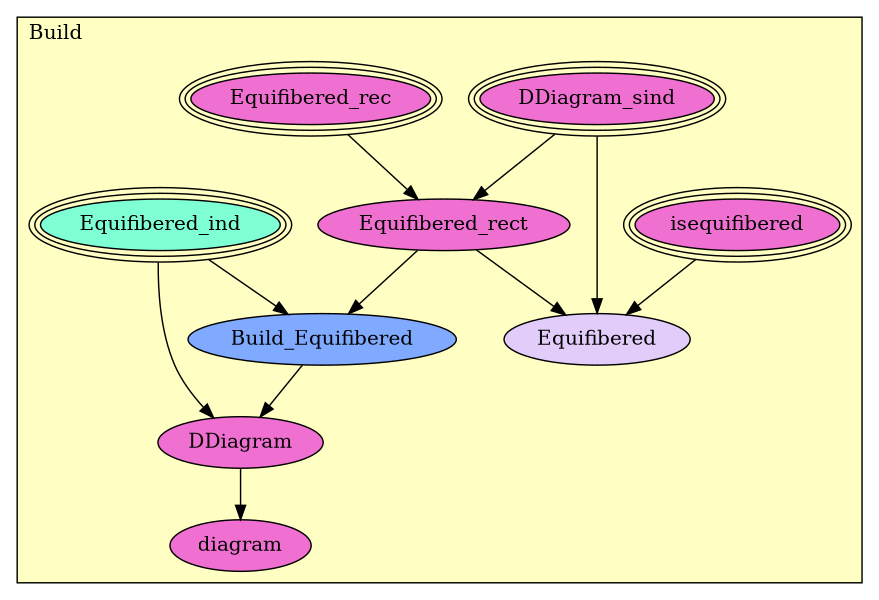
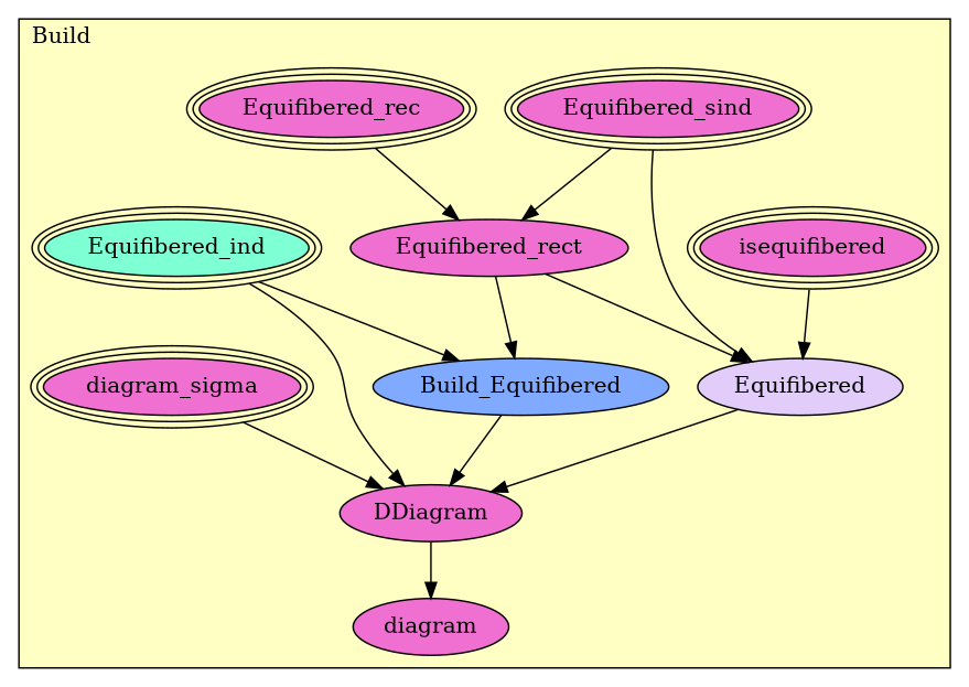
  digraph {
    node [fillcolor="#F070D1" style=filled]
    n1 [label=isequifibered peripheries=3]
-   n2 [label=DDiagram_sind peripheries=3]
+   n2 [label=Equifibered_sind peripheries=3]
    n3 [label=Equifibered_rec peripheries=3]
    n4 [fillcolor="#7FFFD4" label=Equifibered_ind peripheries=3]
    n5 [label=Equifibered_rect]
    n6 [fillcolor="#7FAAFF" label=Build_Equifibered]
    n7 [fillcolor="#E2CDFA" label=Equifibered]
+   n8 [label=diagram_sigma peripheries=3]
    n9 [label=DDiagram]
    n10 [label=diagram]
    subgraph cluster_1 {
      fillcolor="#FFFFC3"
      label=Build
      labeljust=l
      style=filled
      n1
      n2
      n3
      n4
      n5
      n6
      n7
+     n8
      n9
      n10
    }
    n1 -> n7
    n2 -> n5
    n2 -> n7
    n3 -> n5
    n4 -> n6
    n4 -> n9
    n5 -> n6
    n5 -> n7
    n6 -> n9
+   n7 -> n9
+   n8 -> n9
    n9 -> n10
  }
